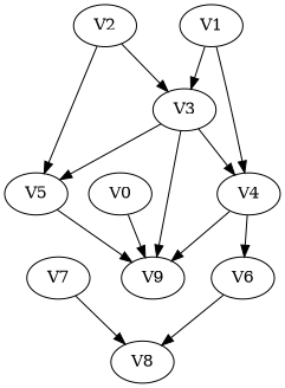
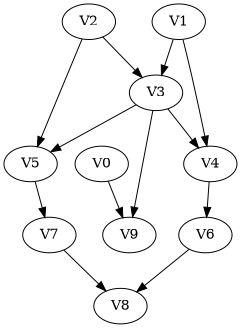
  strict digraph {
    concentrate=True
    V0
    V9
    V3
    V4
    V5
    V1
    V6
    V2
    V8
    V7
    V0 -> V9
    V3 -> V9
    V3 -> V4
    V3 -> V5
-   V4 -> V9
    V4 -> V6
-   V5 -> V9
+   V5 -> V7
    V1 -> V3
    V1 -> V4
    V6 -> V8
    V2 -> V3
    V2 -> V5
    V7 -> V8
  }
